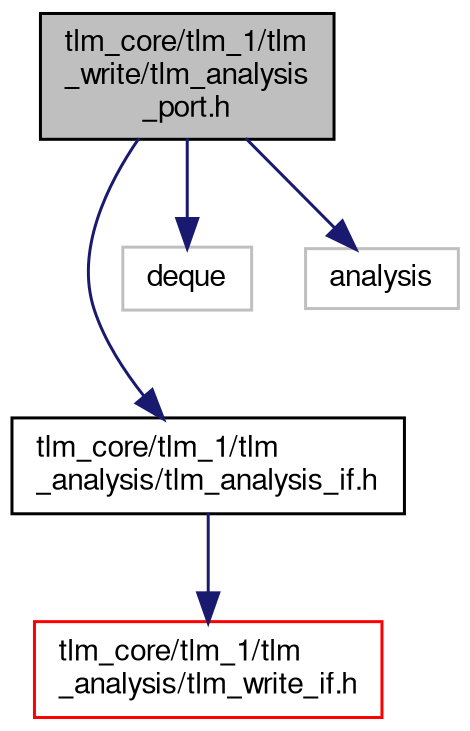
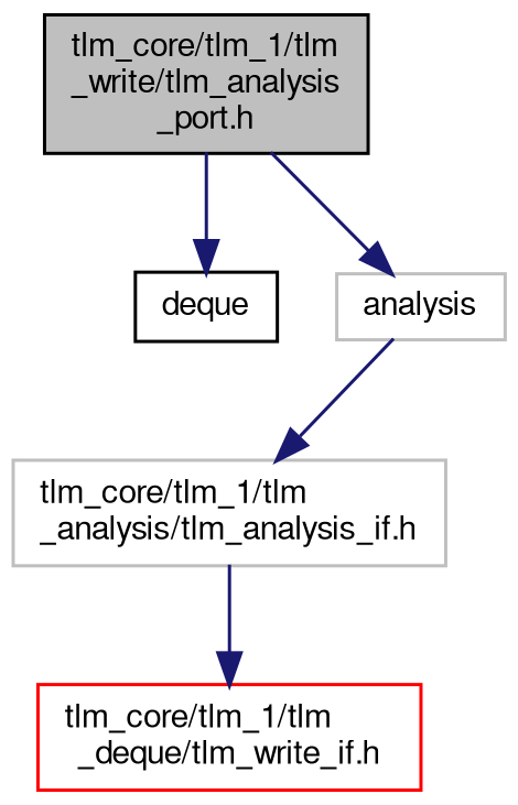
  digraph {
    node [color=black fillcolor=white fontname=FreeSans fontsize=10 shape=record style=filled]
    edge [color=midnightblue fontname=FreeSans fontsize=10 labelfontname=FreeSans labelfontsize=10 style=solid]
    n1 [fillcolor=grey75 fontcolor=black height=0.2 label="tlm_core/tlm_1/tlm\l_write/tlm_analysis\l_port.h" width=0.4]
-   n2 [height=0.2 label="tlm_core/tlm_1/tlm\l_analysis/tlm_analysis_if.h" width=0.4]
-   n3 [color=grey75 height=0.2 label=deque width=0.4]
+   n2 [color=grey75 height=0.2 label="tlm_core/tlm_1/tlm\l_analysis/tlm_analysis_if.h" width=0.4]
+   n3 [height=0.2 label=deque width=0.4]
    n4 [color=grey75 height=0.2 label=analysis width=0.4]
-   n5 [color=red height=0.2 label="tlm_core/tlm_1/tlm\l_analysis/tlm_write_if.h" width=0.4]
-   n1 -> n2
+   n5 [color=red height=0.2 label="tlm_core/tlm_1/tlm\l_deque/tlm_write_if.h" width=0.4]
+   n4 -> n2
    n1 -> n3
    n1 -> n4
    n2 -> n5
  }
